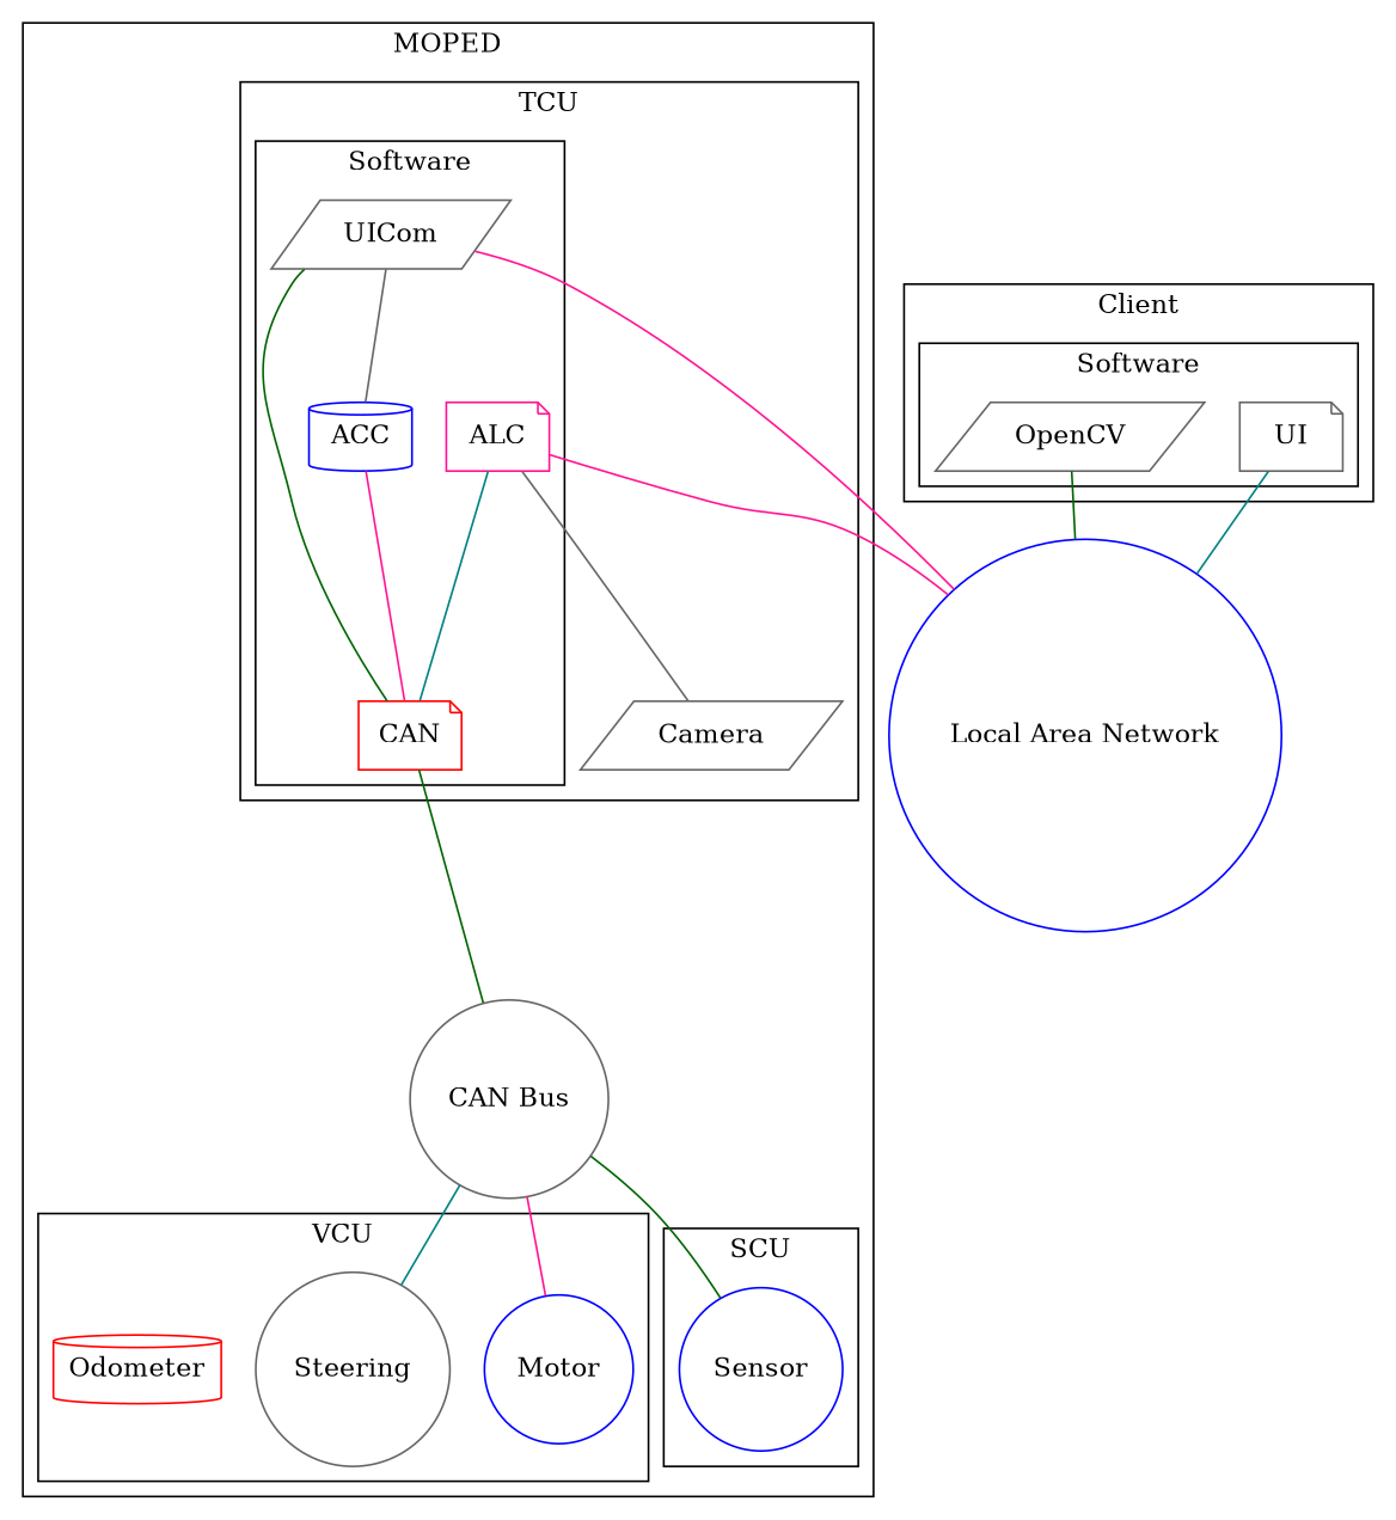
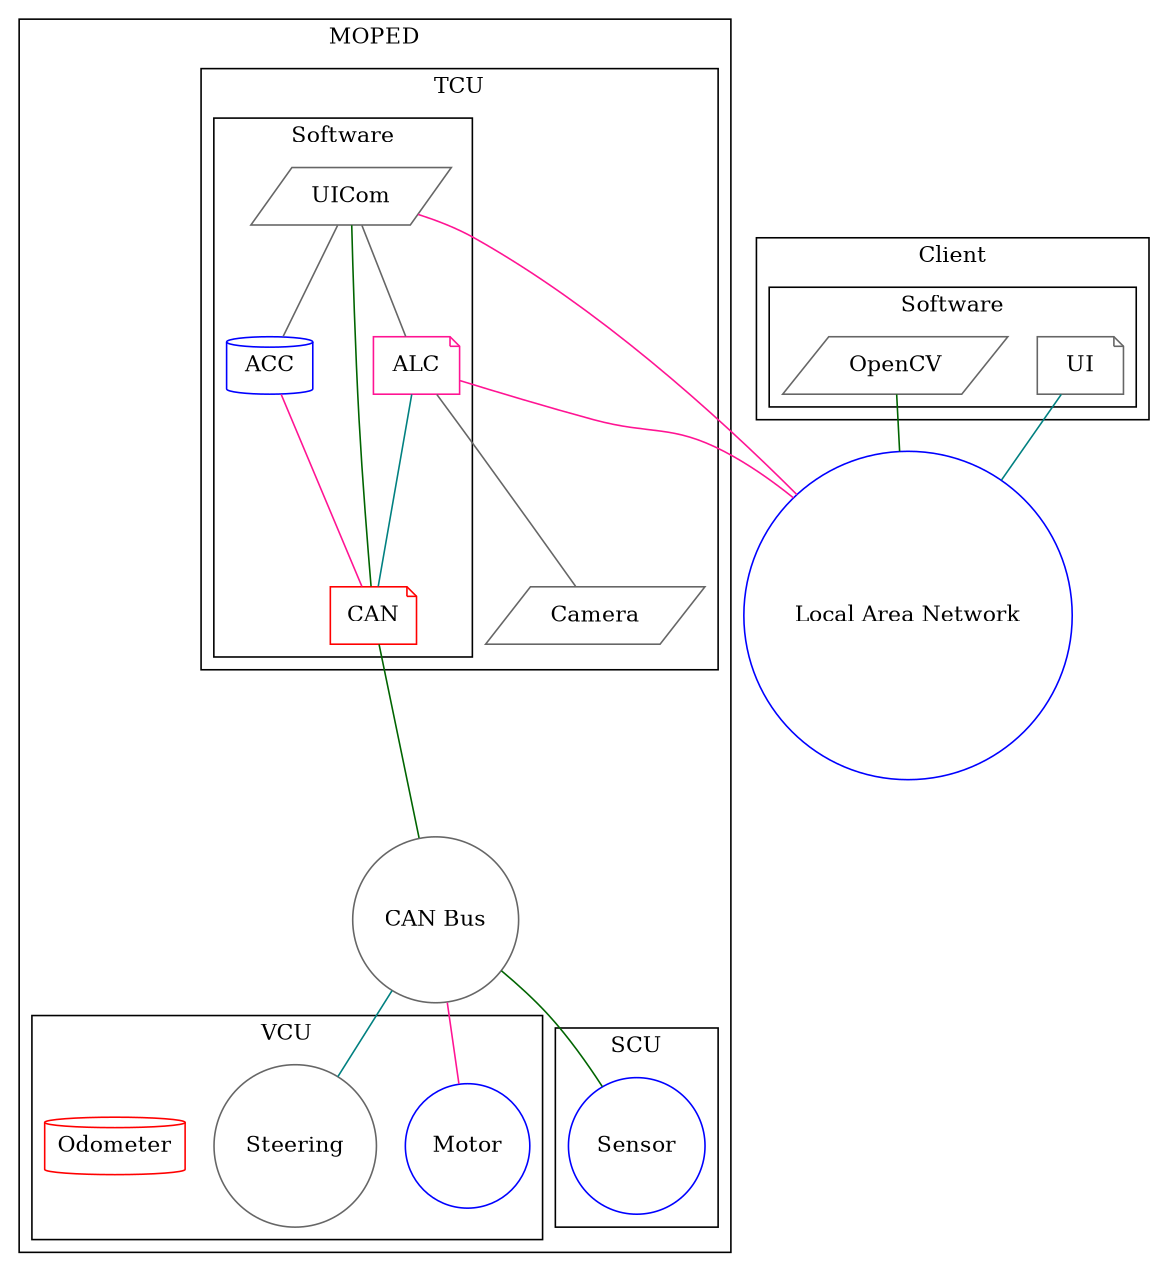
  graph {
    compound=true
    node [color=gray40 shape=circle]
    edge [color=darkgreen]
    UICom [shape=parallelogram]
    ACC [color=blue shape=cylinder]
    ALC [color=deeppink shape=note]
    CAN [color=red shape=note]
    Camera [shape=parallelogram]
    Motor [color=blue]
    Steering
    Odometer [color=red shape=cylinder]
    Sensor [color=blue]
    n10 [label="CAN Bus"]
    UI [shape=note]
    OpenCV [shape=parallelogram]
    n13 [color=blue label="Local Area Network"]
    subgraph cluster_1 {
      label=MOPED
      n10
      subgraph cluster_2 {
        label=TCU
        Camera
        subgraph cluster_3 {
          label=Software
          UICom
          ACC
          ALC
          CAN
        }
      }
      subgraph cluster_4 {
        label=VCU
        Motor
        Steering
        Odometer
      }
      subgraph cluster_5 {
        label=SCU
        Sensor
      }
    }
    subgraph cluster_6 {
      label=Client
      subgraph cluster_7 {
        label=Software
        UI
        OpenCV
      }
    }
    UICom -- ACC [color=gray40]
+   UICom -- ALC [color=gray40]
    UICom -- CAN
    UICom -- n13 [color=deeppink]
    ACC -- CAN [color=deeppink]
    ALC -- CAN [color=teal]
    ALC -- Camera [color=gray40]
    ALC -- n13 [color=deeppink]
    CAN -- n10
    n10 -- Motor [color=deeppink]
    n10 -- Steering [color=teal]
    n10 -- Sensor
    UI -- n13 [color=teal]
    OpenCV -- n13
  }
